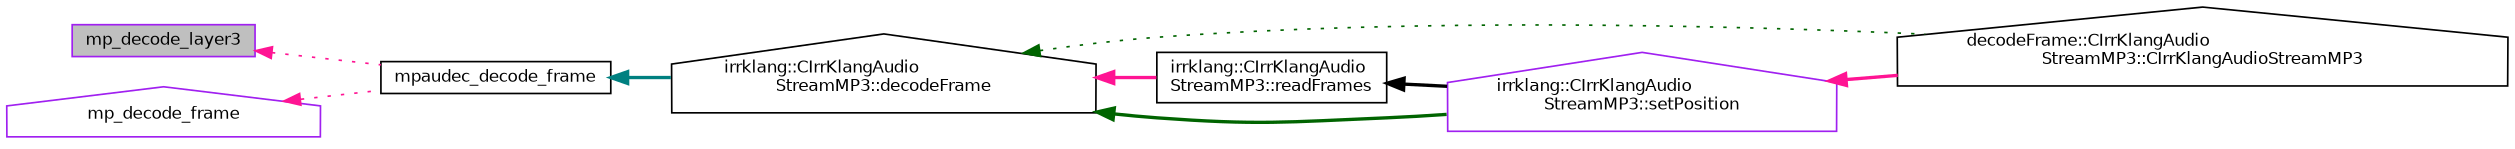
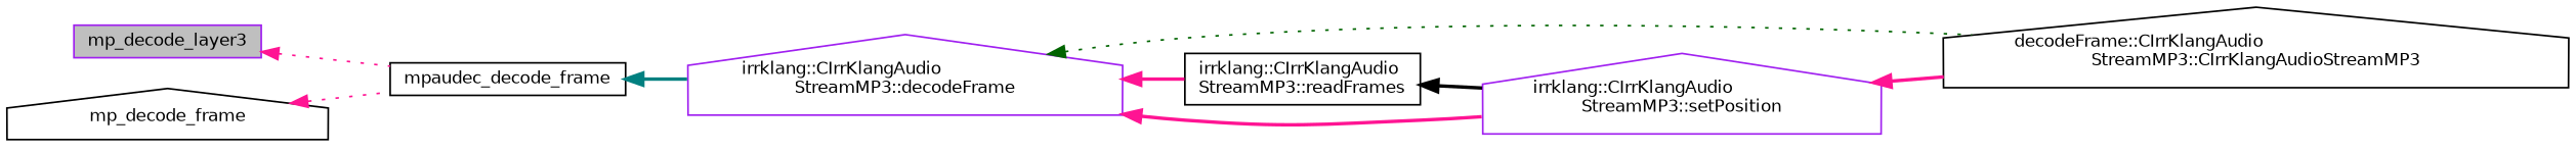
  digraph {
    rankdir=LR
    node [color=purple fontname=Helvetica fontsize=10 shape=house]
    edge [color=deeppink dir=back fontname=Helvetica fontsize=10 labelfontname=Helvetica labelfontsize=10 style=bold]
    n1 [fillcolor=grey75 fontcolor=black height=0.2 label=mp_decode_layer3 shape=box style=filled width=0.4]
    n2 [color=black height=0.2 label=mpaudec_decode_frame shape=box width=0.4]
-   n3 [height=0.2 label=mp_decode_frame width=0.4]
-   n4 [color=black height=0.2 label="irrklang::CIrrKlangAudio\lStreamMP3::decodeFrame" width=0.4]
+   n3 [color=black height=0.2 label=mp_decode_frame width=0.4]
+   n4 [height=0.2 label="irrklang::CIrrKlangAudio\lStreamMP3::decodeFrame" width=0.4]
    n5 [color=black height=0.2 label="decodeFrame::CIrrKlangAudio\lStreamMP3::CIrrKlangAudioStreamMP3" width=0.4]
    n6 [color=black height=0.2 label="irrklang::CIrrKlangAudio\lStreamMP3::readFrames" shape=box width=0.4]
    n7 [height=0.2 label="irrklang::CIrrKlangAudio\lStreamMP3::setPosition" width=0.4]
    n1 -> n2 [style=dotted]
    n2 -> n4 [color=teal]
    n3 -> n2 [style=dotted]
    n4 -> n5 [color=darkgreen style=dotted]
    n4 -> n6
-   n4 -> n7 [color=darkgreen]
+   n4 -> n7
    n6 -> n7 [color=black]
    n7 -> n5
  }
